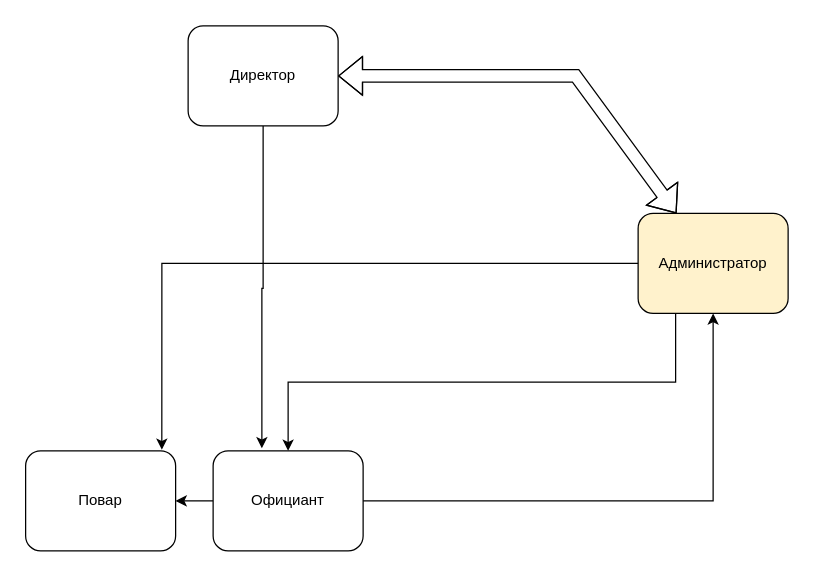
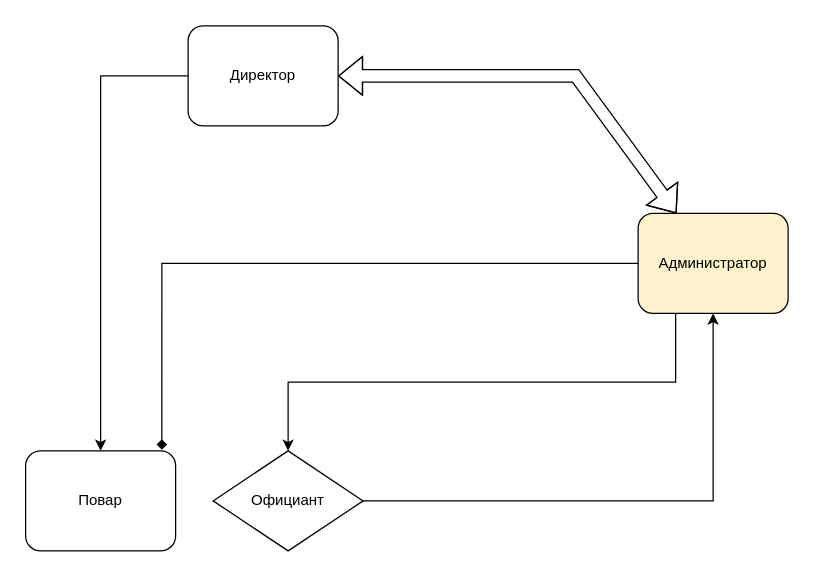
  <mxCell id="0" />
  <mxCell id="1" parent="0" />
  <mxCell id="2" value="Директор&lt;br&gt;" style="shape=ext;rounded=1;html=1;whiteSpace=wrap;" parent="1" vertex="1"><mxGeometry x="150" y="20" width="120" height="80" as="geometry" /></mxCell>
  <mxCell id="3" value="Повар" style="shape=ext;rounded=1;html=1;whiteSpace=wrap;" parent="1" vertex="1"><mxGeometry x="20" y="360" width="120" height="80" as="geometry" /></mxCell>
  <mxCell id="4" style="edgeStyle=orthogonalEdgeStyle;rounded=0;orthogonalLoop=1;jettySize=auto;html=1;exitX=0.25;exitY=1;exitDx=0;exitDy=0;" edge="1" parent="1" source="5" target="7"><mxGeometry relative="1" as="geometry" /></mxCell>
  <mxCell id="5" value="Администратор&lt;br&gt;" style="html=1;whiteSpace=wrap;rounded=1;fillColor=#fff2cc;" parent="1" vertex="1"><mxGeometry x="510" y="170" width="120" height="80" as="geometry" /></mxCell>
- <mxCell id="6" style="edgeStyle=orthogonalEdgeStyle;rounded=0;orthogonalLoop=1;jettySize=auto;html=1;entryX=1;entryY=0.5;entryDx=0;entryDy=0;" edge="1" parent="1" source="7" target="3"><mxGeometry relative="1" as="geometry" /></mxCell>
- <mxCell id="7" value="Официант" style="html=1;whiteSpace=wrap;rounded=1;" parent="1" vertex="1"><mxGeometry x="170" y="360" width="120" height="80" as="geometry" /></mxCell>
+ <mxCell id="7" value="Официант" style="rhombus;html=1;whiteSpace=wrap;" parent="1" vertex="1"><mxGeometry x="170" y="360" width="120" height="80" as="geometry" /></mxCell>
+ <mxCell id="8" style="edgeStyle=orthogonalEdgeStyle;rounded=0;html=1;jettySize=auto;orthogonalLoop=1;" parent="1" source="2" target="3" edge="1"><mxGeometry relative="1" as="geometry" /></mxCell>
  <mxCell id="9" style="edgeStyle=orthogonalEdgeStyle;rounded=0;html=1;jettySize=auto;orthogonalLoop=1;" parent="1" source="7" target="5" edge="1"><mxGeometry relative="1" as="geometry" /></mxCell>
  <mxCell id="10" value="" style="shape=flexArrow;endArrow=classic;startArrow=classic;html=1;rounded=0;exitX=1;exitY=0.5;exitDx=0;exitDy=0;" edge="1" parent="1" source="2" target="5"><mxGeometry width="100" height="100" relative="1" as="geometry"><mxPoint x="400" y="80" as="sourcePoint" /><mxPoint x="500" y="-20" as="targetPoint" /><Array as="points"><mxPoint x="460" y="60" /></Array></mxGeometry></mxCell>
- <mxCell id="11" style="edgeStyle=orthogonalEdgeStyle;rounded=0;orthogonalLoop=1;jettySize=auto;html=1;entryX=0.325;entryY=-0.025;entryDx=0;entryDy=0;entryPerimeter=0;" edge="1" parent="1" source="2" target="7"><mxGeometry relative="1" as="geometry"><mxPoint x="210" y="340" as="targetPoint" /></mxGeometry></mxCell>
- <mxCell id="12" style="edgeStyle=orthogonalEdgeStyle;rounded=0;orthogonalLoop=1;jettySize=auto;html=1;entryX=0.908;entryY=-0.012;entryDx=0;entryDy=0;entryPerimeter=0;" edge="1" parent="1" source="5" target="3"><mxGeometry relative="1" as="geometry" /></mxCell>
+ <mxCell id="12" style="edgeStyle=orthogonalEdgeStyle;rounded=0;orthogonalLoop=1;jettySize=auto;html=1;entryX=0.908;entryY=-0.012;entryDx=0;entryDy=0;entryPerimeter=0;endArrow=diamond;" edge="1" parent="1" source="5" target="3"><mxGeometry relative="1" as="geometry" /></mxCell>
